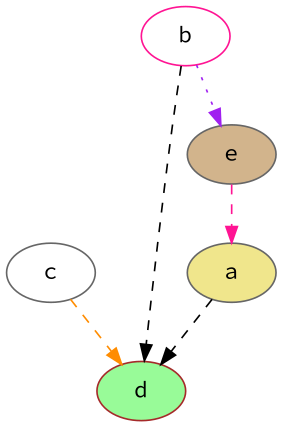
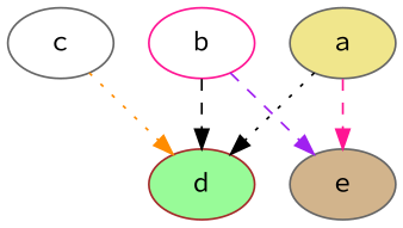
  strict digraph {
    fontname="Source Code Pro"
    node [color=gray40 fillcolor=white fontname="Source Code Pro" style=filled]
    edge [color=black fontname="Source Code Pro" style=dashed weight=1]
    n1 [label=c]
    n2 [color=brown fillcolor=palegreen label=d]
    n3 [fillcolor=tan label=e]
    n4 [fillcolor=khaki label=a]
    n5 [color=deeppink label=b]
-   n1 -> n2 [color=darkorange]
-   n4 -> n2
-   n3 -> n4 [color=deeppink]
+   n1 -> n2 [color=darkorange style=dotted]
+   n4 -> n2 [style=dotted]
+   n4 -> n3 [color=deeppink]
    n5 -> n2
-   n5 -> n3 [color=purple style=dotted]
+   n5 -> n3 [color=purple]
  }
